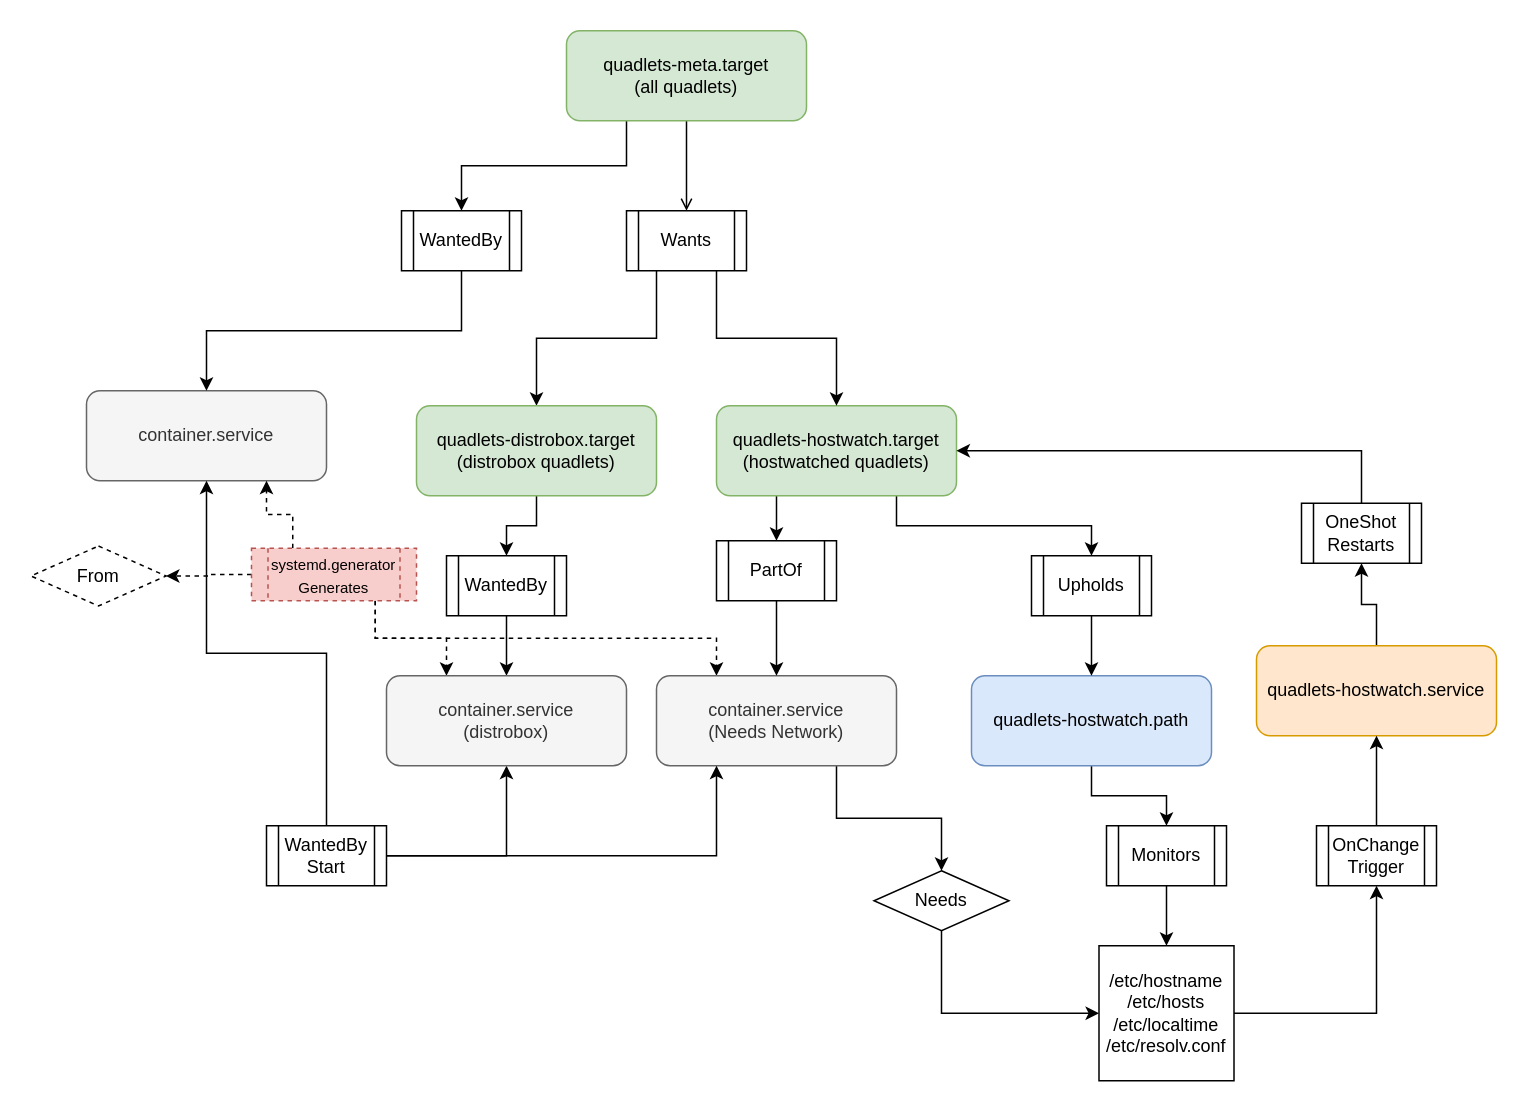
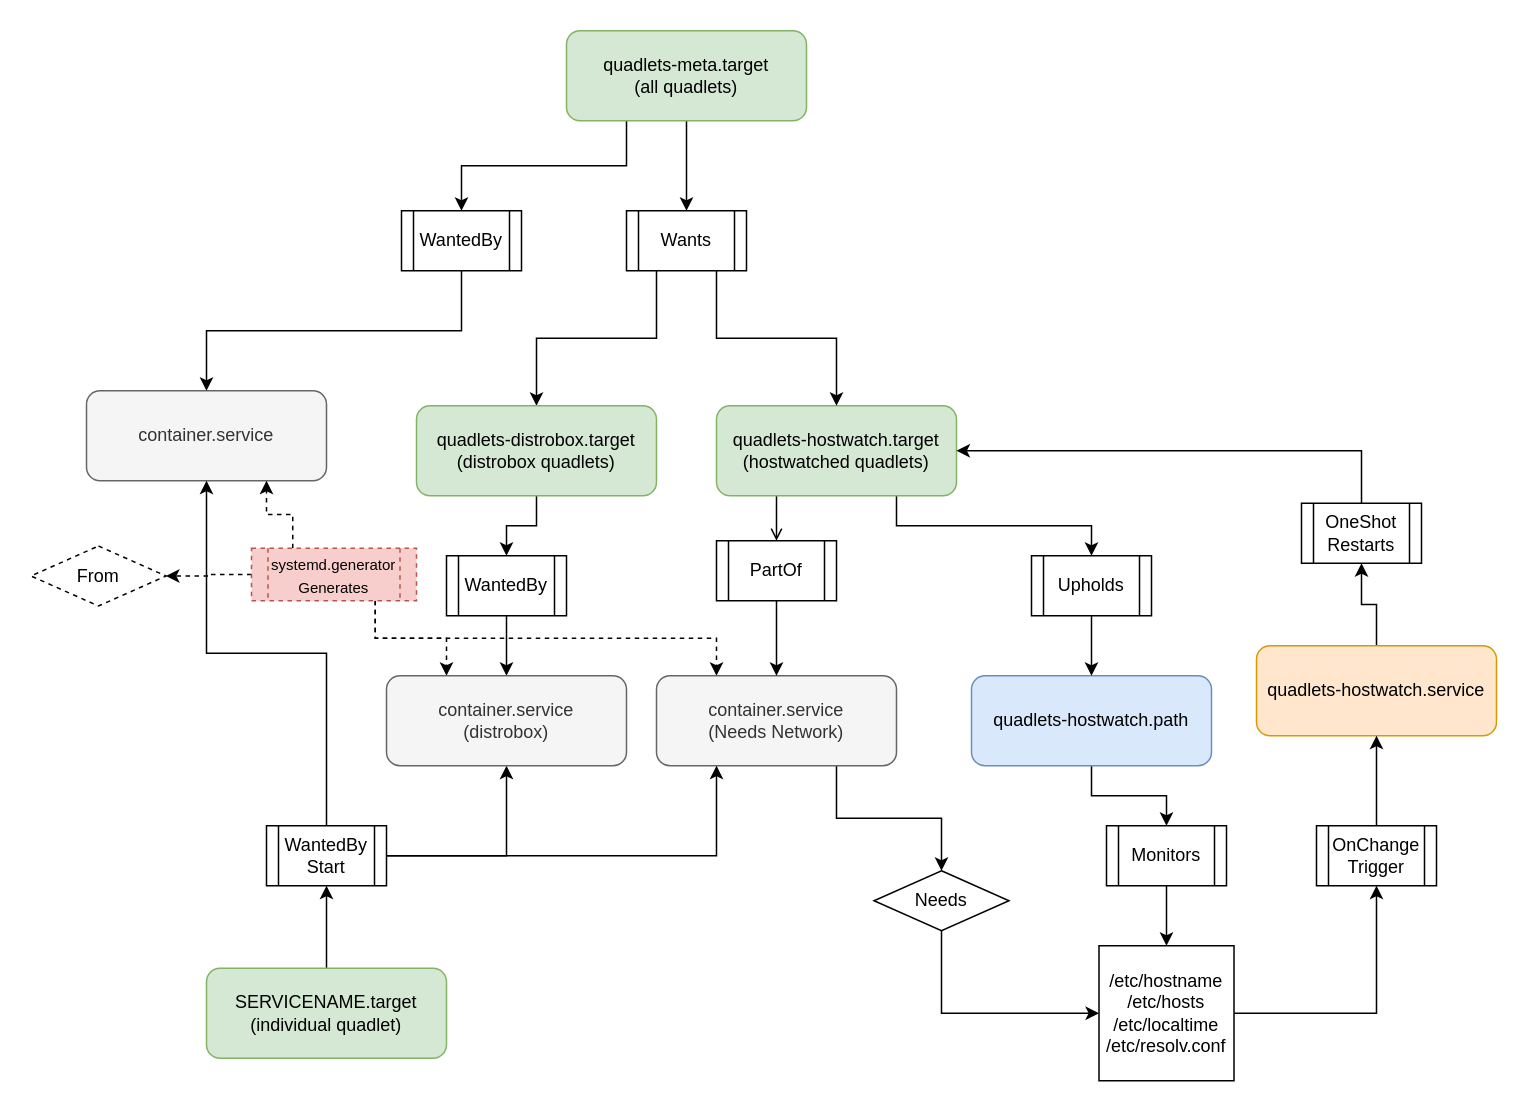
  <mxCell id="0" />
  <mxCell id="1" parent="0" />
  <mxCell id="2" style="edgeStyle=orthogonalEdgeStyle;rounded=0;orthogonalLoop=1;jettySize=auto;html=1;exitX=0.5;exitY=1;exitDx=0;exitDy=0;entryX=0.5;entryY=0;entryDx=0;entryDy=0;jumpStyle=none;" edge="1" parent="1" source="49" target="48"><mxGeometry relative="1" as="geometry" /></mxCell>
  <mxCell id="3" style="edgeStyle=orthogonalEdgeStyle;rounded=0;orthogonalLoop=1;jettySize=auto;html=1;exitX=0.75;exitY=1;exitDx=0;exitDy=0;entryX=0.25;entryY=0;entryDx=0;entryDy=0;noJump=0;jumpStyle=none;dashed=1;" edge="1" parent="1" source="45" target="14"><mxGeometry relative="1" as="geometry" /></mxCell>
  <mxCell id="4" style="edgeStyle=orthogonalEdgeStyle;rounded=0;orthogonalLoop=1;jettySize=auto;html=1;exitX=0.75;exitY=1;exitDx=0;exitDy=0;entryX=0.5;entryY=0;entryDx=0;entryDy=0;" parent="1" source="6" target="26" edge="1"><mxGeometry relative="1" as="geometry"><mxPoint x="782" y="380" as="targetPoint" /></mxGeometry></mxCell>
- <mxCell id="5" style="edgeStyle=orthogonalEdgeStyle;rounded=0;orthogonalLoop=1;jettySize=auto;html=1;exitX=0.25;exitY=1;exitDx=0;exitDy=0;entryX=0.5;entryY=0;entryDx=0;entryDy=0;" parent="1" source="6" target="18" edge="1"><mxGeometry relative="1" as="geometry" /></mxCell>
+ <mxCell id="5" style="edgeStyle=orthogonalEdgeStyle;rounded=0;orthogonalLoop=1;jettySize=auto;html=1;exitX=0.25;exitY=1;exitDx=0;exitDy=0;entryX=0.5;entryY=0;entryDx=0;entryDy=0;endArrow=open;" parent="1" source="6" target="18" edge="1"><mxGeometry relative="1" as="geometry" /></mxCell>
  <mxCell id="6" value="quadlets-hostwatch.target&lt;div&gt;(&lt;span style=&quot;background-color: transparent; color: light-dark(rgb(0, 0, 0), rgb(255, 255, 255));&quot;&gt;hostwatched&amp;nbsp;&lt;/span&gt;&lt;span style=&quot;background-color: transparent; color: light-dark(rgb(0, 0, 0), rgb(255, 255, 255));&quot;&gt;quadlets)&lt;/span&gt;&lt;/div&gt;" style="rounded=1;whiteSpace=wrap;html=1;fillColor=#d5e8d4;strokeColor=#82b366;fillStyle=solid;" parent="1" vertex="1"><mxGeometry x="477" y="270" width="160" height="60" as="geometry" /></mxCell>
- <mxCell id="7" style="edgeStyle=orthogonalEdgeStyle;rounded=0;orthogonalLoop=1;jettySize=auto;html=1;exitX=0.5;exitY=1;exitDx=0;exitDy=0;entryX=0.5;entryY=0;entryDx=0;entryDy=0;endArrow=open;" edge="1" parent="1" source="9" target="21"><mxGeometry relative="1" as="geometry" /></mxCell>
+ <mxCell id="7" style="edgeStyle=orthogonalEdgeStyle;rounded=0;orthogonalLoop=1;jettySize=auto;html=1;exitX=0.5;exitY=1;exitDx=0;exitDy=0;entryX=0.5;entryY=0;entryDx=0;entryDy=0;" edge="1" parent="1" source="9" target="21"><mxGeometry relative="1" as="geometry" /></mxCell>
  <mxCell id="8" style="edgeStyle=orthogonalEdgeStyle;rounded=0;orthogonalLoop=1;jettySize=auto;html=1;exitX=0.25;exitY=1;exitDx=0;exitDy=0;entryX=0.5;entryY=0;entryDx=0;entryDy=0;" edge="1" parent="1" source="9" target="41"><mxGeometry relative="1" as="geometry" /></mxCell>
  <mxCell id="9" value="quadlets-meta.target&lt;div&gt;(all quadlets)&lt;/div&gt;" style="rounded=1;whiteSpace=wrap;html=1;fillColor=#d5e8d4;strokeColor=#82b366;" parent="1" vertex="1"><mxGeometry x="377" y="20" width="160" height="60" as="geometry" /></mxCell>
  <mxCell id="10" style="edgeStyle=orthogonalEdgeStyle;rounded=0;orthogonalLoop=1;jettySize=auto;html=1;exitX=0.5;exitY=1;exitDx=0;exitDy=0;entryX=0.5;entryY=0;entryDx=0;entryDy=0;" parent="1" source="11" target="28" edge="1"><mxGeometry relative="1" as="geometry" /></mxCell>
  <mxCell id="11" value="quadlets-hostwatch.path" style="rounded=1;whiteSpace=wrap;html=1;fillColor=#dae8fc;strokeColor=#6c8ebf;" parent="1" vertex="1"><mxGeometry x="647" y="450" width="160" height="60" as="geometry" /></mxCell>
  <mxCell id="12" style="edgeStyle=orthogonalEdgeStyle;rounded=0;orthogonalLoop=1;jettySize=auto;html=1;exitX=0.5;exitY=1;exitDx=0;exitDy=0;entryX=0.5;entryY=0;entryDx=0;entryDy=0;" parent="1" source="26" target="11" edge="1"><mxGeometry relative="1" as="geometry"><mxPoint x="782" y="420" as="sourcePoint" /></mxGeometry></mxCell>
  <mxCell id="13" style="edgeStyle=orthogonalEdgeStyle;rounded=0;orthogonalLoop=1;jettySize=auto;html=1;exitX=0.75;exitY=1;exitDx=0;exitDy=0;" parent="1" source="14" target="25" edge="1"><mxGeometry relative="1" as="geometry" /></mxCell>
  <mxCell id="14" value="container.service&lt;br&gt;&lt;div&gt;(Needs Network)&lt;/div&gt;" style="rounded=1;whiteSpace=wrap;html=1;fillColor=#f5f5f5;strokeColor=#666666;fontColor=#333333;" parent="1" vertex="1"><mxGeometry x="437" y="450" width="160" height="60" as="geometry" /></mxCell>
  <mxCell id="15" style="edgeStyle=orthogonalEdgeStyle;rounded=0;orthogonalLoop=1;jettySize=auto;html=1;exitX=0.5;exitY=0;exitDx=0;exitDy=0;entryX=0.5;entryY=1;entryDx=0;entryDy=0;" parent="1" source="16" target="32" edge="1"><mxGeometry relative="1" as="geometry" /></mxCell>
  <mxCell id="16" value="quadlets-hostwatch.service" style="rounded=1;whiteSpace=wrap;html=1;fillColor=#ffe6cc;strokeColor=#d79b00;" parent="1" vertex="1"><mxGeometry x="837" y="430" width="160" height="60" as="geometry" /></mxCell>
  <mxCell id="17" style="edgeStyle=orthogonalEdgeStyle;rounded=0;orthogonalLoop=1;jettySize=auto;html=1;exitX=0.5;exitY=1;exitDx=0;exitDy=0;entryX=0.5;entryY=0;entryDx=0;entryDy=0;" parent="1" source="18" target="14" edge="1"><mxGeometry relative="1" as="geometry" /></mxCell>
  <mxCell id="18" value="&lt;div&gt;PartOf&lt;/div&gt;" style="shape=process;whiteSpace=wrap;html=1;backgroundOutline=1;" parent="1" vertex="1"><mxGeometry x="477" y="360" width="80" height="40" as="geometry" /></mxCell>
  <mxCell id="19" style="edgeStyle=orthogonalEdgeStyle;rounded=0;orthogonalLoop=1;jettySize=auto;html=1;exitX=0.75;exitY=1;exitDx=0;exitDy=0;entryX=0.5;entryY=0;entryDx=0;entryDy=0;" edge="1" parent="1" source="21" target="6"><mxGeometry relative="1" as="geometry" /></mxCell>
  <mxCell id="20" style="edgeStyle=orthogonalEdgeStyle;rounded=0;orthogonalLoop=1;jettySize=auto;html=1;exitX=0.25;exitY=1;exitDx=0;exitDy=0;" edge="1" parent="1" source="21" target="47"><mxGeometry relative="1" as="geometry" /></mxCell>
  <mxCell id="21" value="Wants" style="shape=process;whiteSpace=wrap;html=1;backgroundOutline=1;" parent="1" vertex="1"><mxGeometry x="417" y="140" width="80" height="40" as="geometry" /></mxCell>
  <mxCell id="22" style="edgeStyle=orthogonalEdgeStyle;rounded=0;orthogonalLoop=1;jettySize=auto;html=1;exitX=1;exitY=0.5;exitDx=0;exitDy=0;entryX=0.5;entryY=1;entryDx=0;entryDy=0;" parent="1" source="23" target="30" edge="1"><mxGeometry relative="1" as="geometry" /></mxCell>
  <mxCell id="23" value="&lt;div&gt;/etc/hostname&lt;/div&gt;&lt;div&gt;/etc/hosts&lt;/div&gt;&lt;div&gt;/etc/localtime&lt;/div&gt;&lt;div&gt;/etc/resolv.conf&lt;/div&gt;" style="whiteSpace=wrap;html=1;aspect=fixed;" parent="1" vertex="1"><mxGeometry x="732" y="630" width="90" height="90" as="geometry" /></mxCell>
  <mxCell id="24" style="edgeStyle=orthogonalEdgeStyle;rounded=0;orthogonalLoop=1;jettySize=auto;html=1;exitX=0.5;exitY=1;exitDx=0;exitDy=0;entryX=0;entryY=0.5;entryDx=0;entryDy=0;" parent="1" source="25" target="23" edge="1"><mxGeometry relative="1" as="geometry" /></mxCell>
  <mxCell id="25" value="Needs" style="rhombus;whiteSpace=wrap;html=1;" parent="1" vertex="1"><mxGeometry x="582" y="580" width="90" height="40" as="geometry" /></mxCell>
  <mxCell id="26" value="Upholds" style="shape=process;whiteSpace=wrap;html=1;backgroundOutline=1;" parent="1" vertex="1"><mxGeometry x="687" y="370" width="80" height="40" as="geometry" /></mxCell>
  <mxCell id="27" style="edgeStyle=orthogonalEdgeStyle;rounded=0;orthogonalLoop=1;jettySize=auto;html=1;exitX=0.5;exitY=1;exitDx=0;exitDy=0;entryX=0.5;entryY=0;entryDx=0;entryDy=0;" parent="1" source="28" target="23" edge="1"><mxGeometry relative="1" as="geometry" /></mxCell>
  <mxCell id="28" value="Monitors" style="shape=process;whiteSpace=wrap;html=1;backgroundOutline=1;" parent="1" vertex="1"><mxGeometry x="737" y="550" width="80" height="40" as="geometry" /></mxCell>
  <mxCell id="29" style="edgeStyle=orthogonalEdgeStyle;rounded=0;orthogonalLoop=1;jettySize=auto;html=1;exitX=0.5;exitY=0;exitDx=0;exitDy=0;entryX=0.5;entryY=1;entryDx=0;entryDy=0;" parent="1" source="30" target="16" edge="1"><mxGeometry relative="1" as="geometry" /></mxCell>
  <mxCell id="30" value="OnChange&lt;div&gt;Trigger&lt;/div&gt;" style="shape=process;whiteSpace=wrap;html=1;backgroundOutline=1;" parent="1" vertex="1"><mxGeometry x="877" y="550" width="80" height="40" as="geometry" /></mxCell>
  <mxCell id="31" style="edgeStyle=orthogonalEdgeStyle;rounded=0;orthogonalLoop=1;jettySize=auto;html=1;exitX=0.5;exitY=0;exitDx=0;exitDy=0;entryX=1;entryY=0.5;entryDx=0;entryDy=0;" parent="1" source="32" target="6" edge="1"><mxGeometry relative="1" as="geometry" /></mxCell>
  <mxCell id="32" value="&lt;div&gt;OneShot&lt;/div&gt;Restarts" style="shape=process;whiteSpace=wrap;html=1;backgroundOutline=1;" parent="1" vertex="1"><mxGeometry x="867" y="335" width="80" height="40" as="geometry" /></mxCell>
  <mxCell id="33" value="container.service" style="rounded=1;whiteSpace=wrap;html=1;fillColor=#f5f5f5;strokeColor=#666666;fontColor=#333333;" parent="1" vertex="1"><mxGeometry x="57" y="260" width="160" height="60" as="geometry" /></mxCell>
+ <mxCell id="34" style="edgeStyle=orthogonalEdgeStyle;rounded=0;orthogonalLoop=1;jettySize=auto;html=1;exitX=0.5;exitY=0;exitDx=0;exitDy=0;entryX=0.5;entryY=1;entryDx=0;entryDy=0;" parent="1" source="35" target="39" edge="1"><mxGeometry relative="1" as="geometry" /></mxCell>
+ <mxCell id="35" value="SERVICENAME.target&lt;div&gt;(individual quadlet)&lt;/div&gt;" style="rounded=1;whiteSpace=wrap;html=1;fillColor=#d5e8d4;strokeColor=#82b366;" parent="1" vertex="1"><mxGeometry x="137" y="645" width="160" height="60" as="geometry" /></mxCell>
  <mxCell id="36" style="edgeStyle=orthogonalEdgeStyle;rounded=0;orthogonalLoop=1;jettySize=auto;html=1;exitX=0.5;exitY=0;exitDx=0;exitDy=0;entryX=0.5;entryY=1;entryDx=0;entryDy=0;" parent="1" source="39" target="33" edge="1"><mxGeometry relative="1" as="geometry" /></mxCell>
  <mxCell id="37" style="edgeStyle=orthogonalEdgeStyle;rounded=0;orthogonalLoop=1;jettySize=auto;html=1;exitX=1;exitY=0.5;exitDx=0;exitDy=0;entryX=0.25;entryY=1;entryDx=0;entryDy=0;" edge="1" parent="1" source="39" target="14"><mxGeometry relative="1" as="geometry" /></mxCell>
  <mxCell id="38" style="edgeStyle=orthogonalEdgeStyle;rounded=0;orthogonalLoop=1;jettySize=auto;html=1;exitX=1;exitY=0.5;exitDx=0;exitDy=0;entryX=0.5;entryY=1;entryDx=0;entryDy=0;" edge="1" parent="1" source="39" target="48"><mxGeometry relative="1" as="geometry" /></mxCell>
  <mxCell id="39" value="WantedBy&lt;div&gt;Start&lt;/div&gt;" style="shape=process;whiteSpace=wrap;html=1;backgroundOutline=1;" parent="1" vertex="1"><mxGeometry x="177" y="550" width="80" height="40" as="geometry" /></mxCell>
  <mxCell id="40" style="edgeStyle=orthogonalEdgeStyle;rounded=0;orthogonalLoop=1;jettySize=auto;html=1;exitX=0.5;exitY=1;exitDx=0;exitDy=0;entryX=0.5;entryY=0;entryDx=0;entryDy=0;" parent="1" source="41" target="33" edge="1"><mxGeometry relative="1" as="geometry" /></mxCell>
  <mxCell id="41" value="WantedBy" style="shape=process;whiteSpace=wrap;html=1;backgroundOutline=1;" parent="1" vertex="1"><mxGeometry x="267" y="140" width="80" height="40" as="geometry" /></mxCell>
  <mxCell id="42" style="edgeStyle=orthogonalEdgeStyle;rounded=0;orthogonalLoop=1;jettySize=auto;html=1;exitX=0.25;exitY=0;exitDx=0;exitDy=0;entryX=0.75;entryY=1;entryDx=0;entryDy=0;dashed=1;" parent="1" source="45" target="33" edge="1"><mxGeometry relative="1" as="geometry" /></mxCell>
  <mxCell id="43" style="edgeStyle=orthogonalEdgeStyle;rounded=0;orthogonalLoop=1;jettySize=auto;html=1;exitX=0.75;exitY=1;exitDx=0;exitDy=0;entryX=0.25;entryY=0;entryDx=0;entryDy=0;dashed=1;" edge="1" parent="1" source="45" target="48"><mxGeometry relative="1" as="geometry" /></mxCell>
  <mxCell id="44" style="edgeStyle=orthogonalEdgeStyle;rounded=0;orthogonalLoop=1;jettySize=auto;html=1;exitX=0;exitY=0.5;exitDx=0;exitDy=0;entryX=1;entryY=0.5;entryDx=0;entryDy=0;dashed=1;" edge="1" parent="1" source="45" target="50"><mxGeometry relative="1" as="geometry" /></mxCell>
  <mxCell id="45" value="&lt;font style=&quot;font-size: 10px;&quot;&gt;systemd.generator&lt;/font&gt;&lt;div&gt;&lt;font style=&quot;font-size: 10px;&quot;&gt;Generates&lt;/font&gt;&lt;/div&gt;" style="shape=process;whiteSpace=wrap;html=1;backgroundOutline=1;fillColor=#f8cecc;strokeColor=#b85450;dashed=1;fillStyle=solid;" parent="1" vertex="1"><mxGeometry x="167" y="365" width="110" height="35" as="geometry" /></mxCell>
  <mxCell id="46" style="edgeStyle=orthogonalEdgeStyle;rounded=0;orthogonalLoop=1;jettySize=auto;html=1;exitX=0.5;exitY=1;exitDx=0;exitDy=0;entryX=0.5;entryY=0;entryDx=0;entryDy=0;" edge="1" parent="1" source="47" target="49"><mxGeometry relative="1" as="geometry" /></mxCell>
  <mxCell id="47" value="quadlets-distrobox.target&lt;div&gt;(distrobox quadlets)&lt;/div&gt;" style="rounded=1;whiteSpace=wrap;html=1;fillColor=#d5e8d4;strokeColor=#82b366;" vertex="1" parent="1"><mxGeometry x="277" y="270" width="160" height="60" as="geometry" /></mxCell>
  <mxCell id="48" value="container.service&lt;div&gt;(&lt;span style=&quot;background-color: transparent; color: light-dark(rgb(51, 51, 51), rgb(193, 193, 193));&quot;&gt;distrobox)&lt;/span&gt;&lt;/div&gt;" style="rounded=1;whiteSpace=wrap;html=1;fillColor=#f5f5f5;strokeColor=#666666;fontColor=#333333;" vertex="1" parent="1"><mxGeometry x="257" y="450" width="160" height="60" as="geometry" /></mxCell>
  <mxCell id="49" value="WantedBy" style="shape=process;whiteSpace=wrap;html=1;backgroundOutline=1;" vertex="1" parent="1"><mxGeometry x="297" y="370" width="80" height="40" as="geometry" /></mxCell>
  <mxCell id="50" value="From" style="rhombus;whiteSpace=wrap;html=1;dashed=1;" vertex="1" parent="1"><mxGeometry x="20" y="363.5" width="90" height="40" as="geometry" /></mxCell>
